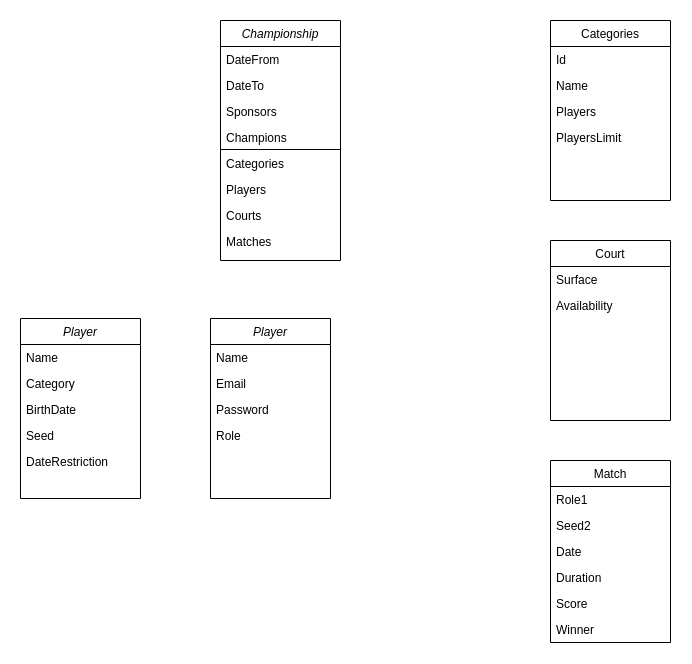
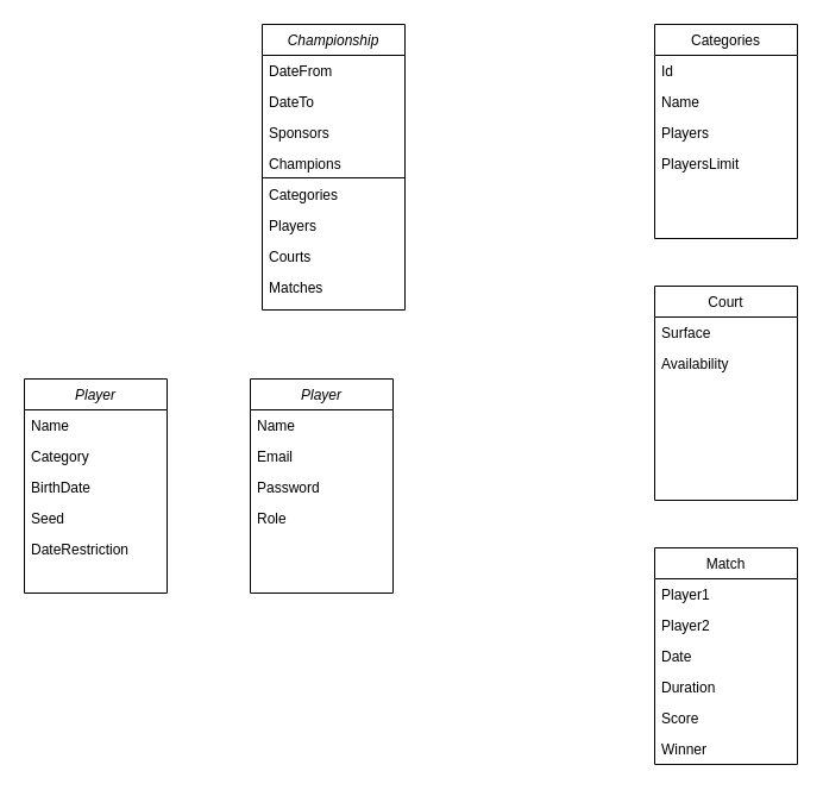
  <mxCell id="0" />
  <mxCell id="1" parent="0" />
  <mxCell id="2" value="Player" style="swimlane;fontStyle=2;align=center;verticalAlign=top;childLayout=stackLayout;horizontal=1;startSize=26;horizontalStack=0;resizeParent=1;resizeLast=0;collapsible=1;marginBottom=0;rounded=0;shadow=0;strokeWidth=1;" parent="1" vertex="1"><mxGeometry x="20" y="318" width="120" height="180" as="geometry"><mxRectangle x="230" y="140" width="160" height="26" as="alternateBounds" /></mxGeometry></mxCell>
  <mxCell id="3" value="Name" style="text;align=left;verticalAlign=top;spacingLeft=4;spacingRight=4;overflow=hidden;rotatable=0;points=[[0,0.5],[1,0.5]];portConstraint=eastwest;" parent="2" vertex="1"><mxGeometry y="26" width="120" height="26" as="geometry" /></mxCell>
  <mxCell id="4" value="Category" style="text;align=left;verticalAlign=top;spacingLeft=4;spacingRight=4;overflow=hidden;rotatable=0;points=[[0,0.5],[1,0.5]];portConstraint=eastwest;rounded=0;shadow=0;html=0;" parent="2" vertex="1"><mxGeometry y="52" width="120" height="26" as="geometry" /></mxCell>
  <mxCell id="5" value="BirthDate" style="text;align=left;verticalAlign=top;spacingLeft=4;spacingRight=4;overflow=hidden;rotatable=0;points=[[0,0.5],[1,0.5]];portConstraint=eastwest;rounded=0;shadow=0;html=0;" parent="2" vertex="1"><mxGeometry y="78" width="120" height="26" as="geometry" /></mxCell>
  <mxCell id="6" value="Seed" style="text;align=left;verticalAlign=top;spacingLeft=4;spacingRight=4;overflow=hidden;rotatable=0;points=[[0,0.5],[1,0.5]];portConstraint=eastwest;rounded=0;shadow=0;html=0;" parent="2" vertex="1"><mxGeometry y="104" width="120" height="26" as="geometry" /></mxCell>
  <mxCell id="7" value="DateRestriction" style="text;align=left;verticalAlign=top;spacingLeft=4;spacingRight=4;overflow=hidden;rotatable=0;points=[[0,0.5],[1,0.5]];portConstraint=eastwest;rounded=0;shadow=0;html=0;" parent="2" vertex="1"><mxGeometry y="130" width="120" height="26" as="geometry" /></mxCell>
  <mxCell id="8" value="Match" style="swimlane;fontStyle=0;align=center;verticalAlign=top;childLayout=stackLayout;horizontal=1;startSize=26;horizontalStack=0;resizeParent=1;resizeLast=0;collapsible=1;marginBottom=0;rounded=0;shadow=0;strokeWidth=1;" parent="1" vertex="1"><mxGeometry x="550" y="460" width="120" height="182" as="geometry"><mxRectangle x="130" y="380" width="160" height="26" as="alternateBounds" /></mxGeometry></mxCell>
- <mxCell id="9" value="Role1" style="text;align=left;verticalAlign=top;spacingLeft=4;spacingRight=4;overflow=hidden;rotatable=0;points=[[0,0.5],[1,0.5]];portConstraint=eastwest;" parent="8" vertex="1"><mxGeometry y="26" width="120" height="26" as="geometry" /></mxCell>
- <mxCell id="10" value="Seed2" style="text;align=left;verticalAlign=top;spacingLeft=4;spacingRight=4;overflow=hidden;rotatable=0;points=[[0,0.5],[1,0.5]];portConstraint=eastwest;rounded=0;shadow=0;html=0;" parent="8" vertex="1"><mxGeometry y="52" width="120" height="26" as="geometry" /></mxCell>
+ <mxCell id="9" value="Player1" style="text;align=left;verticalAlign=top;spacingLeft=4;spacingRight=4;overflow=hidden;rotatable=0;points=[[0,0.5],[1,0.5]];portConstraint=eastwest;" parent="8" vertex="1"><mxGeometry y="26" width="120" height="26" as="geometry" /></mxCell>
+ <mxCell id="10" value="Player2" style="text;align=left;verticalAlign=top;spacingLeft=4;spacingRight=4;overflow=hidden;rotatable=0;points=[[0,0.5],[1,0.5]];portConstraint=eastwest;rounded=0;shadow=0;html=0;" parent="8" vertex="1"><mxGeometry y="52" width="120" height="26" as="geometry" /></mxCell>
  <mxCell id="11" value="Date" style="text;align=left;verticalAlign=top;spacingLeft=4;spacingRight=4;overflow=hidden;rotatable=0;points=[[0,0.5],[1,0.5]];portConstraint=eastwest;rounded=0;shadow=0;html=0;" parent="8" vertex="1"><mxGeometry y="78" width="120" height="26" as="geometry" /></mxCell>
  <mxCell id="12" value="Duration" style="text;align=left;verticalAlign=top;spacingLeft=4;spacingRight=4;overflow=hidden;rotatable=0;points=[[0,0.5],[1,0.5]];portConstraint=eastwest;rounded=0;shadow=0;html=0;" parent="8" vertex="1"><mxGeometry y="104" width="120" height="26" as="geometry" /></mxCell>
  <mxCell id="13" value="Score&#10;" style="text;align=left;verticalAlign=top;spacingLeft=4;spacingRight=4;overflow=hidden;rotatable=0;points=[[0,0.5],[1,0.5]];portConstraint=eastwest;rounded=0;shadow=0;html=0;" parent="8" vertex="1"><mxGeometry y="130" width="120" height="26" as="geometry" /></mxCell>
  <mxCell id="14" value="Winner" style="text;align=left;verticalAlign=top;spacingLeft=4;spacingRight=4;overflow=hidden;rotatable=0;points=[[0,0.5],[1,0.5]];portConstraint=eastwest;rounded=0;shadow=0;html=0;" parent="8" vertex="1"><mxGeometry y="156" width="120" height="26" as="geometry" /></mxCell>
  <mxCell id="15" value="Championship" style="swimlane;fontStyle=2;align=center;verticalAlign=top;childLayout=stackLayout;horizontal=1;startSize=26;horizontalStack=0;resizeParent=1;resizeLast=0;collapsible=1;marginBottom=0;rounded=0;shadow=0;strokeWidth=1;" parent="1" vertex="1"><mxGeometry x="220" y="20" width="120" height="240" as="geometry"><mxRectangle x="230" y="140" width="160" height="26" as="alternateBounds" /></mxGeometry></mxCell>
  <mxCell id="16" value="DateFrom" style="text;align=left;verticalAlign=top;spacingLeft=4;spacingRight=4;overflow=hidden;rotatable=0;points=[[0,0.5],[1,0.5]];portConstraint=eastwest;" parent="15" vertex="1"><mxGeometry y="26" width="120" height="26" as="geometry" /></mxCell>
  <mxCell id="17" value="DateTo" style="text;align=left;verticalAlign=top;spacingLeft=4;spacingRight=4;overflow=hidden;rotatable=0;points=[[0,0.5],[1,0.5]];portConstraint=eastwest;" parent="15" vertex="1"><mxGeometry y="52" width="120" height="26" as="geometry" /></mxCell>
  <mxCell id="18" value="Sponsors" style="text;align=left;verticalAlign=top;spacingLeft=4;spacingRight=4;overflow=hidden;rotatable=0;points=[[0,0.5],[1,0.5]];portConstraint=eastwest;" parent="15" vertex="1"><mxGeometry y="78" width="120" height="26" as="geometry" /></mxCell>
  <mxCell id="19" value="Champions" style="text;align=left;verticalAlign=top;spacingLeft=4;spacingRight=4;overflow=hidden;rotatable=0;points=[[0,0.5],[1,0.5]];portConstraint=eastwest;" parent="15" vertex="1"><mxGeometry y="104" width="120" height="26" as="geometry" /></mxCell>
  <mxCell id="20" value="Categories&#10;" style="text;align=left;verticalAlign=top;spacingLeft=4;spacingRight=4;overflow=hidden;rotatable=0;points=[[0,0.5],[1,0.5]];portConstraint=eastwest;" parent="15" vertex="1"><mxGeometry y="130" width="120" height="26" as="geometry" /></mxCell>
  <mxCell id="21" value="Players" style="text;align=left;verticalAlign=top;spacingLeft=4;spacingRight=4;overflow=hidden;rotatable=0;points=[[0,0.5],[1,0.5]];portConstraint=eastwest;rounded=0;shadow=0;html=0;" parent="15" vertex="1"><mxGeometry y="156" width="120" height="26" as="geometry" /></mxCell>
  <mxCell id="22" value="Courts" style="text;align=left;verticalAlign=top;spacingLeft=4;spacingRight=4;overflow=hidden;rotatable=0;points=[[0,0.5],[1,0.5]];portConstraint=eastwest;" parent="15" vertex="1"><mxGeometry y="182" width="120" height="26" as="geometry" /></mxCell>
  <mxCell id="23" value="Matches" style="text;align=left;verticalAlign=top;spacingLeft=4;spacingRight=4;overflow=hidden;rotatable=0;points=[[0,0.5],[1,0.5]];portConstraint=eastwest;rounded=0;shadow=0;html=0;" parent="15" vertex="1"><mxGeometry y="208" width="120" height="26" as="geometry" /></mxCell>
  <mxCell id="24" value="" style="endArrow=none;html=1;rounded=0;exitX=0;exitY=0.5;exitDx=0;exitDy=0;entryX=1;entryY=0.5;entryDx=0;entryDy=0;" parent="15" edge="1"><mxGeometry width="50" height="50" relative="1" as="geometry"><mxPoint y="129.0" as="sourcePoint" /><mxPoint x="120" y="129.0" as="targetPoint" /></mxGeometry></mxCell>
  <mxCell id="25" value="Court" style="swimlane;fontStyle=0;align=center;verticalAlign=top;childLayout=stackLayout;horizontal=1;startSize=26;horizontalStack=0;resizeParent=1;resizeLast=0;collapsible=1;marginBottom=0;rounded=0;shadow=0;strokeWidth=1;" parent="1" vertex="1"><mxGeometry x="550" y="240" width="120" height="180" as="geometry"><mxRectangle x="130" y="380" width="160" height="26" as="alternateBounds" /></mxGeometry></mxCell>
  <mxCell id="26" value="Surface" style="text;align=left;verticalAlign=top;spacingLeft=4;spacingRight=4;overflow=hidden;rotatable=0;points=[[0,0.5],[1,0.5]];portConstraint=eastwest;" parent="25" vertex="1"><mxGeometry y="26" width="120" height="26" as="geometry" /></mxCell>
  <mxCell id="27" value="Availability" style="text;align=left;verticalAlign=top;spacingLeft=4;spacingRight=4;overflow=hidden;rotatable=0;points=[[0,0.5],[1,0.5]];portConstraint=eastwest;" parent="25" vertex="1"><mxGeometry y="52" width="120" height="26" as="geometry" /></mxCell>
  <mxCell id="28" value="Categories" style="swimlane;fontStyle=0;align=center;verticalAlign=top;childLayout=stackLayout;horizontal=1;startSize=26;horizontalStack=0;resizeParent=1;resizeLast=0;collapsible=1;marginBottom=0;rounded=0;shadow=0;strokeWidth=1;" parent="1" vertex="1"><mxGeometry x="550" y="20" width="120" height="180" as="geometry"><mxRectangle x="130" y="380" width="160" height="26" as="alternateBounds" /></mxGeometry></mxCell>
  <mxCell id="29" value="Id" style="text;align=left;verticalAlign=top;spacingLeft=4;spacingRight=4;overflow=hidden;rotatable=0;points=[[0,0.5],[1,0.5]];portConstraint=eastwest;" parent="28" vertex="1"><mxGeometry y="26" width="120" height="26" as="geometry" /></mxCell>
  <mxCell id="30" value="Name" style="text;align=left;verticalAlign=top;spacingLeft=4;spacingRight=4;overflow=hidden;rotatable=0;points=[[0,0.5],[1,0.5]];portConstraint=eastwest;" vertex="1" parent="28"><mxGeometry y="52" width="120" height="26" as="geometry" /></mxCell>
  <mxCell id="31" value="Players" style="text;align=left;verticalAlign=top;spacingLeft=4;spacingRight=4;overflow=hidden;rotatable=0;points=[[0,0.5],[1,0.5]];portConstraint=eastwest;" parent="28" vertex="1"><mxGeometry y="78" width="120" height="26" as="geometry" /></mxCell>
  <mxCell id="32" value="PlayersLimit" style="text;align=left;verticalAlign=top;spacingLeft=4;spacingRight=4;overflow=hidden;rotatable=0;points=[[0,0.5],[1,0.5]];portConstraint=eastwest;" vertex="1" parent="28"><mxGeometry y="104" width="120" height="26" as="geometry" /></mxCell>
  <mxCell id="33" value="Player" style="swimlane;fontStyle=2;align=center;verticalAlign=top;childLayout=stackLayout;horizontal=1;startSize=26;horizontalStack=0;resizeParent=1;resizeLast=0;collapsible=1;marginBottom=0;rounded=0;shadow=0;strokeWidth=1;" parent="1" vertex="1"><mxGeometry x="210" y="318" width="120" height="180" as="geometry"><mxRectangle x="230" y="140" width="160" height="26" as="alternateBounds" /></mxGeometry></mxCell>
  <mxCell id="34" value="Name" style="text;align=left;verticalAlign=top;spacingLeft=4;spacingRight=4;overflow=hidden;rotatable=0;points=[[0,0.5],[1,0.5]];portConstraint=eastwest;" parent="33" vertex="1"><mxGeometry y="26" width="120" height="26" as="geometry" /></mxCell>
  <mxCell id="35" value="Email" style="text;align=left;verticalAlign=top;spacingLeft=4;spacingRight=4;overflow=hidden;rotatable=0;points=[[0,0.5],[1,0.5]];portConstraint=eastwest;rounded=0;shadow=0;html=0;" parent="33" vertex="1"><mxGeometry y="52" width="120" height="26" as="geometry" /></mxCell>
  <mxCell id="36" value="Password" style="text;align=left;verticalAlign=top;spacingLeft=4;spacingRight=4;overflow=hidden;rotatable=0;points=[[0,0.5],[1,0.5]];portConstraint=eastwest;rounded=0;shadow=0;html=0;" parent="33" vertex="1"><mxGeometry y="78" width="120" height="26" as="geometry" /></mxCell>
  <mxCell id="37" value="Role" style="text;align=left;verticalAlign=top;spacingLeft=4;spacingRight=4;overflow=hidden;rotatable=0;points=[[0,0.5],[1,0.5]];portConstraint=eastwest;rounded=0;shadow=0;html=0;" parent="33" vertex="1"><mxGeometry y="104" width="120" height="26" as="geometry" /></mxCell>
